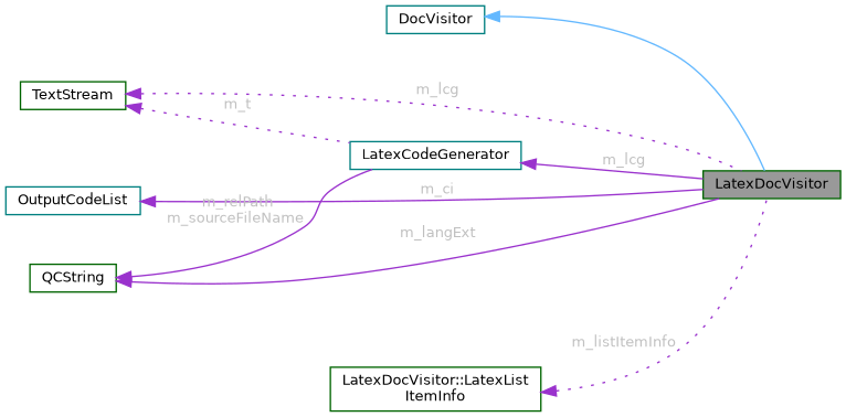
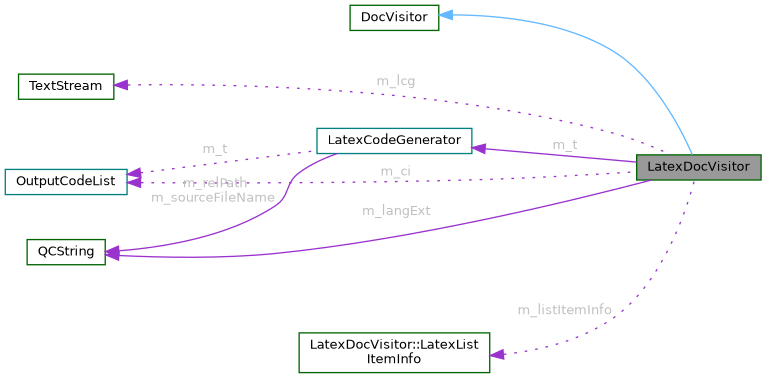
  digraph {
    rankdir=LR
    node [color=darkgreen fillcolor=white fontname=Helvetica fontsize=10 shape=box style=filled]
    edge [color=darkorchid3 dir=back fontname=Helvetica fontsize=10 labelfontname=Helvetica labelfontsize=10 style=solid fontcolor=grey]
    n1 [fillcolor=grey60 fontcolor=black height=0.2 label=LatexDocVisitor width=0.4]
-   n2 [color=teal height=0.2 label=DocVisitor width=0.4]
+   n2 [height=0.2 label=DocVisitor width=0.4]
    n3 [height=0.2 label=TextStream width=0.4]
    n4 [color=teal height=0.2 label=LatexCodeGenerator width=0.4]
    n5 [color=teal height=0.2 label=OutputCodeList width=0.4]
    n6 [height=0.2 label=QCString width=0.4]
    n7 [height=0.2 label="LatexDocVisitor::LatexList\lItemInfo" width=0.4]
    n2 -> n1 [color=steelblue1 fontcolor=""]
    n3 -> n1 [label=" m_lcg" style=dotted]
-   n3 -> n4 [label=" m_t" style=dotted]
-   n4 -> n1 [label=" m_lcg"]
-   n5 -> n1 [label=" m_ci"]
+   n5 -> n4 [label=" m_t" style=dotted]
+   n4 -> n1 [label=" m_t"]
+   n5 -> n1 [label=" m_ci" style=dotted]
    n6 -> n1 [label=" m_langExt"]
    n6 -> n4 [label=" m_relPath\nm_sourceFileName"]
    n7 -> n1 [label=" m_listItemInfo" style=dotted]
  }
